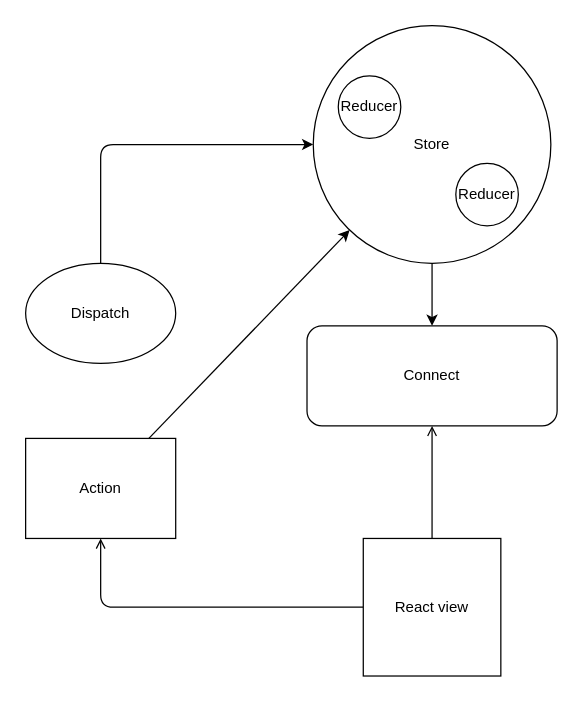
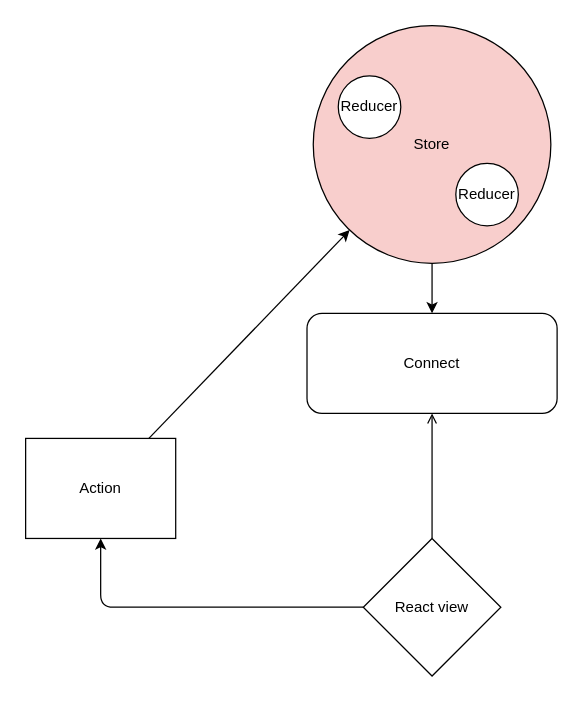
  <mxCell id="0" />
  <mxCell id="1" parent="0" />
  <mxCell id="2" style="edgeStyle=none;html=1;exitX=0.5;exitY=1;exitDx=0;exitDy=0;entryX=0.5;entryY=0;entryDx=0;entryDy=0;" edge="1" parent="1" source="3" target="10"><mxGeometry relative="1" as="geometry" /></mxCell>
- <mxCell id="3" value="Store" style="ellipse;whiteSpace=wrap;html=1;aspect=fixed;" vertex="1" parent="1"><mxGeometry x="250" y="20" width="190" height="190" as="geometry" /></mxCell>
+ <mxCell id="3" value="Store" style="ellipse;whiteSpace=wrap;html=1;aspect=fixed;fillColor=#f8cecc;" vertex="1" parent="1"><mxGeometry x="250" y="20" width="190" height="190" as="geometry" /></mxCell>
  <mxCell id="4" value="Reducer" style="ellipse;whiteSpace=wrap;html=1;aspect=fixed;" vertex="1" parent="1"><mxGeometry x="364" y="130" width="50" height="50" as="geometry" /></mxCell>
  <mxCell id="5" value="Reducer" style="ellipse;whiteSpace=wrap;html=1;aspect=fixed;" vertex="1" parent="1"><mxGeometry x="270" y="60" width="50" height="50" as="geometry" /></mxCell>
- <mxCell id="6" style="edgeStyle=none;html=1;entryX=0;entryY=0.5;entryDx=0;entryDy=0;" edge="1" parent="1" source="7" target="3"><mxGeometry relative="1" as="geometry"><mxPoint x="80" y="120" as="targetPoint" /><Array as="points"><mxPoint x="80" y="115" /></Array></mxGeometry></mxCell>
- <mxCell id="7" value="Dispatch" style="ellipse;whiteSpace=wrap;html=1;" vertex="1" parent="1"><mxGeometry x="20" y="210" width="120" height="80" as="geometry" /></mxCell>
  <mxCell id="8" style="edgeStyle=none;html=1;" edge="1" parent="1" source="9" target="3"><mxGeometry relative="1" as="geometry" /></mxCell>
  <mxCell id="9" value="Action" style="whiteSpace=wrap;html=1;rounded=0;" vertex="1" parent="1"><mxGeometry x="20" y="350" width="120" height="80" as="geometry" /></mxCell>
- <mxCell id="10" value="Connect" style="rounded=1;whiteSpace=wrap;html=1;" vertex="1" parent="1"><mxGeometry x="245" y="260" width="200" height="80" as="geometry" /></mxCell>
- <mxCell id="11" style="edgeStyle=none;html=1;entryX=0.5;entryY=1;entryDx=0;entryDy=0;endArrow=open;" edge="1" parent="1" source="13" target="9"><mxGeometry relative="1" as="geometry"><Array as="points"><mxPoint x="80" y="485" /></Array></mxGeometry></mxCell>
+ <mxCell id="10" value="Connect" style="rounded=1;whiteSpace=wrap;html=1;" vertex="1" parent="1"><mxGeometry x="245" y="250" width="200" height="80" as="geometry" /></mxCell>
+ <mxCell id="11" style="edgeStyle=none;html=1;entryX=0.5;entryY=1;entryDx=0;entryDy=0;" edge="1" parent="1" source="13" target="9"><mxGeometry relative="1" as="geometry"><Array as="points"><mxPoint x="80" y="485" /></Array></mxGeometry></mxCell>
  <mxCell id="12" style="edgeStyle=none;html=1;entryX=0.5;entryY=1;entryDx=0;entryDy=0;endArrow=open;" edge="1" parent="1" source="13" target="10"><mxGeometry relative="1" as="geometry" /></mxCell>
- <mxCell id="13" value="React view" style="whiteSpace=wrap;html=1;aspect=fixed;" vertex="1" parent="1"><mxGeometry x="290" y="430" width="110" height="110" as="geometry" /></mxCell>
+ <mxCell id="13" value="React view" style="rhombus;whiteSpace=wrap;html=1;aspect=fixed;" vertex="1" parent="1"><mxGeometry x="290" y="430" width="110" height="110" as="geometry" /></mxCell>
